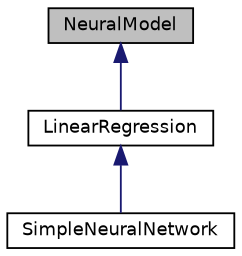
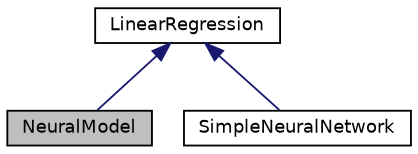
  digraph {
    node [color=black fillcolor=white fontname=Helvetica fontsize=10 shape=record style=filled]
    edge [color=midnightblue dir=back fontname=Helvetica fontsize=10 labelfontname=Helvetica labelfontsize=10 style=solid]
    n1 [fillcolor=grey75 fontcolor=black height=0.2 label=NeuralModel width=0.4]
    n2 [height=0.2 label=LinearRegression width=0.4]
    n3 [height=0.2 label=SimpleNeuralNetwork width=0.4]
-   n1 -> n2
+   n2 -> n1
    n2 -> n3
  }
